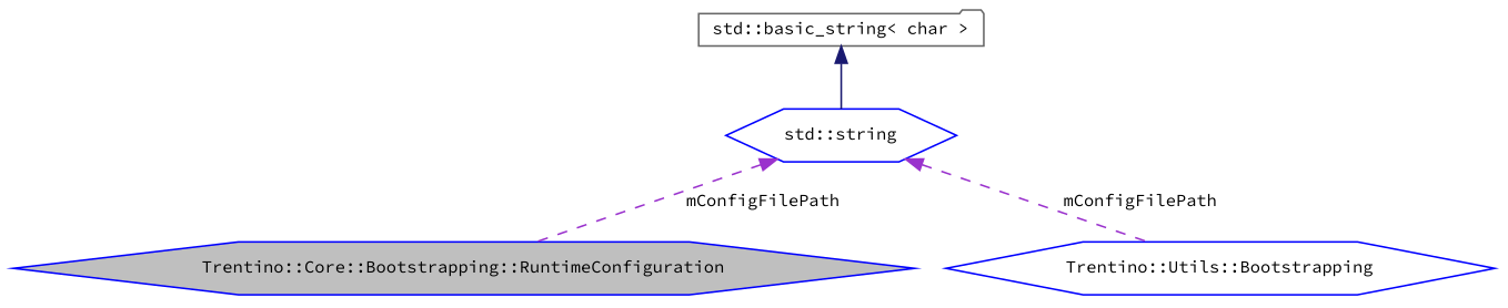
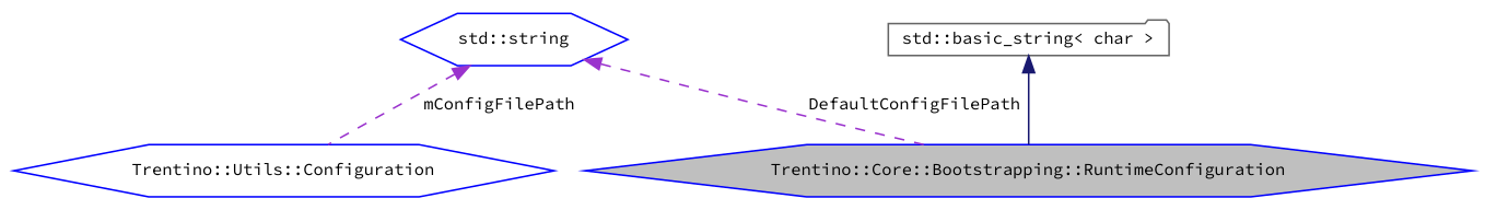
  digraph {
    fontname="Source Code Pro"
    node [color=blue fillcolor=white fontname="Source Code Pro" fontsize=10 shape=hexagon style=filled]
    edge [color=darkorchid3 dir=back fontname="Source Code Pro" fontsize=10 labelfontname=Helvetica labelfontsize=10 style=dashed]
    n1 [fillcolor=grey75 fontcolor=black height=0.2 label="Trentino::Core::Bootstrapping::RuntimeConfiguration" width=0.4]
    n2 [height=0.2 label="std::string" width=0.4]
-   n3 [height=0.2 label="Trentino::Utils::Bootstrapping" width=0.4]
+   n3 [height=0.2 label="Trentino::Utils::Configuration" width=0.4]
    n4 [color=gray40 height=0.2 label="std::basic_string\< char \>" shape=folder width=0.4]
-   n2 -> n1 [label=" mConfigFilePath"]
+   n2 -> n1 [label=" DefaultConfigFilePath"]
    n2 -> n3 [label=" mConfigFilePath"]
-   n4 -> n2 [color=midnightblue style=solid]
+   n4 -> n1 [color=midnightblue style=solid]
  }
